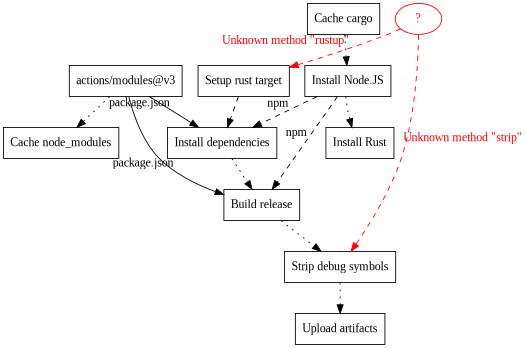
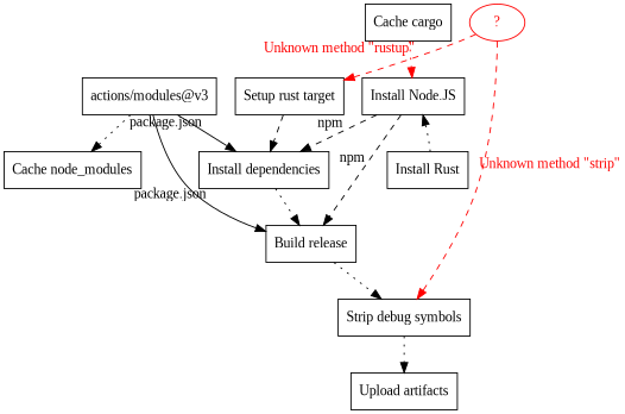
  digraph {
    fontname="Liberation Serif"
    node [fontname="Liberation Serif" shape=rect]
    edge [fontname="Liberation Serif" style=dotted]
    n1 [label="actions/modules@v3"]
    "Cache node_modules"
    "Install dependencies"
    "Build release"
    "Strip debug symbols"
    "Cache cargo"
    "Install Node.JS"
    "Install Rust"
    "Setup rust target"
    "Upload artifacts"
    "?" [color=red fontcolor=red shape=ellipse]
    n1 -> "Cache node_modules"
    n1 -> "Install dependencies" [decorate=false xlabel="package.json" style=""]
    n1 -> "Build release" [decorate=false xlabel="package.json" style=""]
    "Install dependencies" -> "Build release"
    "Build release" -> "Strip debug symbols"
    "Strip debug symbols" -> "Upload artifacts"
-   "Cache cargo" -> "Install Node.JS"
+   "Cache cargo" -> "Install Node.JS" [color=red]
    "Install Node.JS" -> "Install dependencies" [style=dashed xlabel=npm]
    "Install Node.JS" -> "Build release" [style=dashed xlabel=npm]
-   "Install Node.JS" -> "Install Rust"
+   "Install Rust" -> "Install Node.JS"
    "Setup rust target" -> "Install dependencies" [style=dashed]
    "?" -> "Strip debug symbols" [color=red fontcolor=red style=dashed xlabel="Unknown method \"strip\""]
    "?" -> "Setup rust target" [color=red fontcolor=red style=dashed xlabel="Unknown method \"rustup\""]
  }
